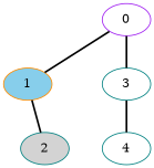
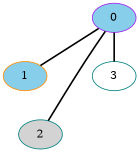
  strict graph {
    node [color=teal fillcolor=skyblue style=filled type=joint]
    edge [style=bold]
-   0 [color=purple fillcolor=white "node"=L0]
+   0 [color=purple "node"=L0]
    1 [color=darkorange "node"=L1]
    3 [fillcolor=white "node"=L3]
    2 [fillcolor=lightgrey "node"=L2]
-   4 [fillcolor=white "node"=L4]
    0 -- 1 [weight=35.11409973215888]
    0 -- 3 [weight=133.8992158304148]
-   1 -- 2 [weight=77.87810988975015]
-   3 -- 4 [weight=80.50465825031493]
+   0 -- 2 [weight=77.87810988975015]
  }
